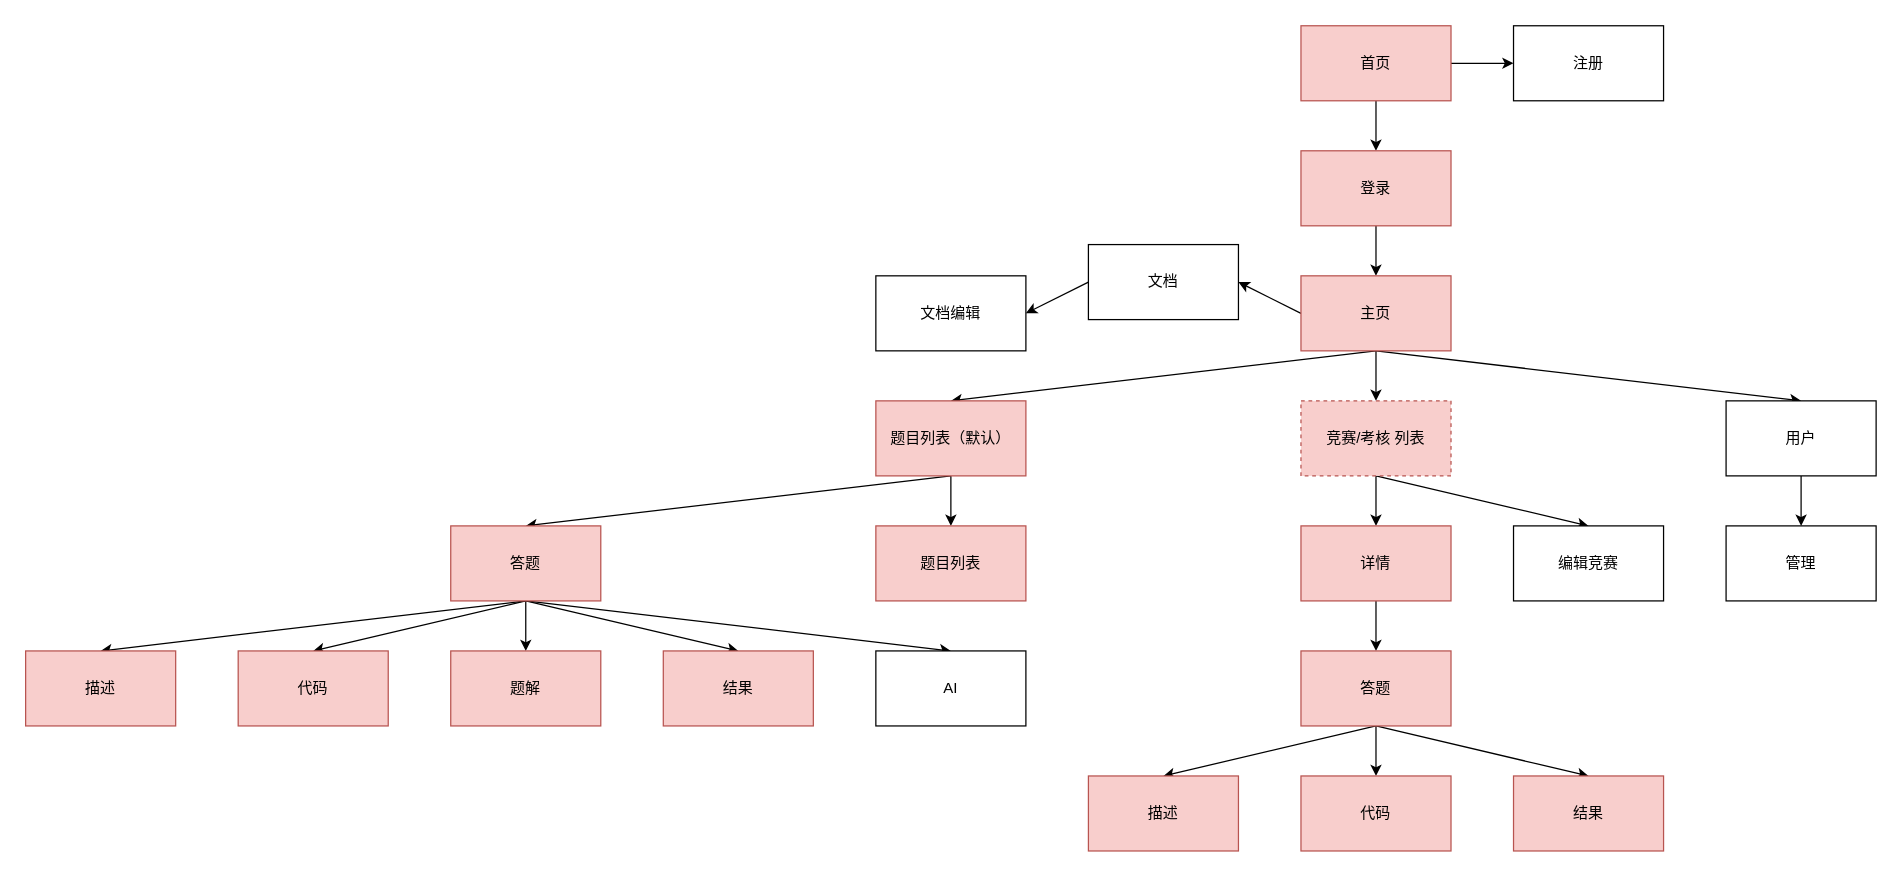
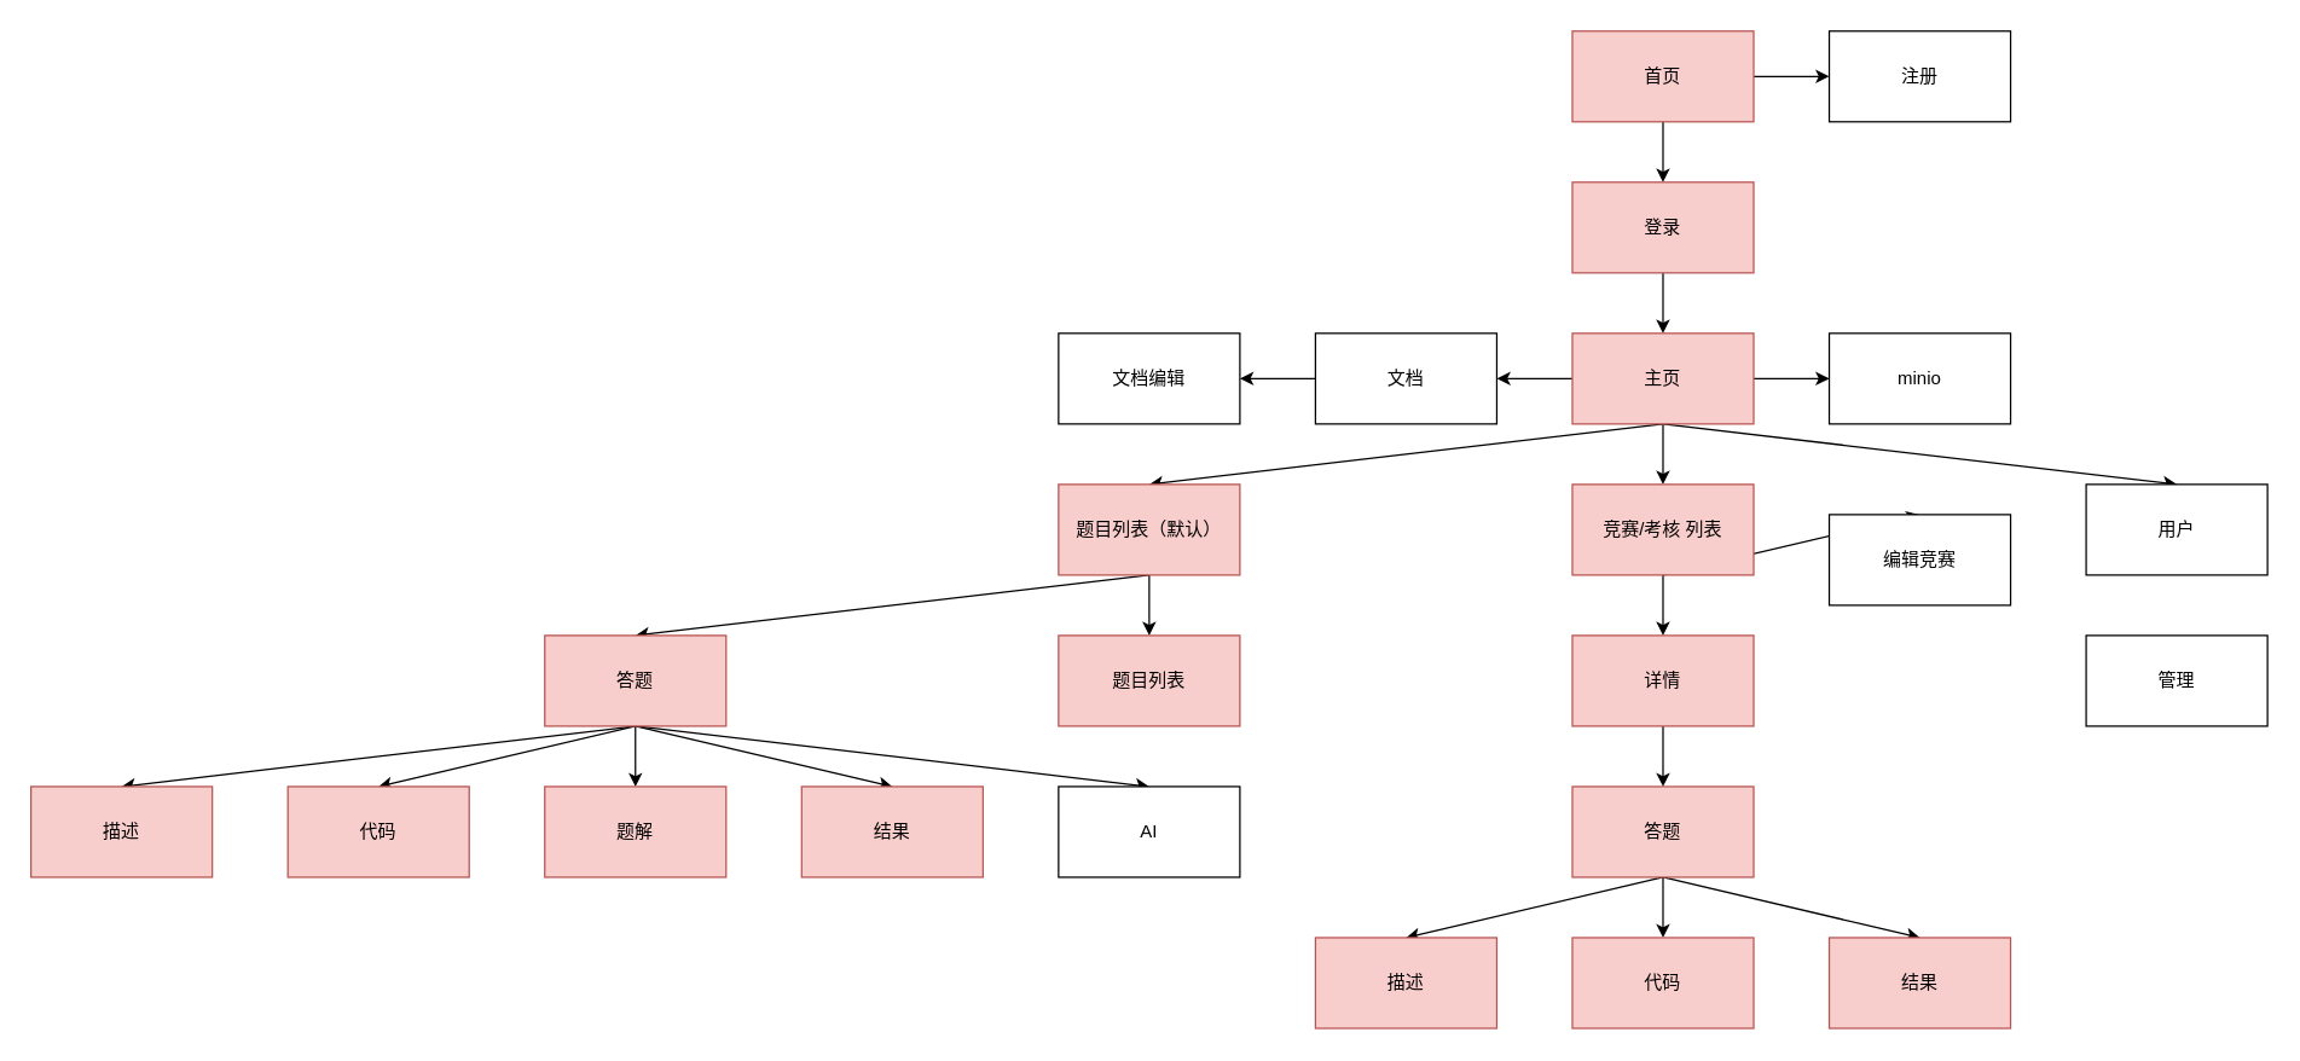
  <mxCell id="0" />
  <mxCell id="1" parent="0" />
  <mxCell id="2" style="edgeStyle=none;html=1;exitX=1;exitY=0.5;exitDx=0;exitDy=0;entryX=0;entryY=0.5;entryDx=0;entryDy=0;" edge="1" parent="1" source="4" target="18"><mxGeometry relative="1" as="geometry" /></mxCell>
  <mxCell id="3" style="edgeStyle=none;html=1;exitX=0.5;exitY=1;exitDx=0;exitDy=0;entryX=0.5;entryY=0;entryDx=0;entryDy=0;" edge="1" parent="1" source="4" target="6"><mxGeometry relative="1" as="geometry" /></mxCell>
  <mxCell id="4" value="首页" style="whiteSpace=wrap;html=1;fillColor=#f8cecc;strokeColor=#b85450;" vertex="1" parent="1"><mxGeometry x="1040" y="20" width="120" height="60" as="geometry" /></mxCell>
  <mxCell id="5" style="edgeStyle=none;html=1;exitX=0.5;exitY=1;exitDx=0;exitDy=0;entryX=0.5;entryY=0;entryDx=0;entryDy=0;" edge="1" parent="1" source="6" target="12"><mxGeometry relative="1" as="geometry" /></mxCell>
  <mxCell id="6" value="登录" style="whiteSpace=wrap;html=1;fillColor=#f8cecc;strokeColor=#b85450;" vertex="1" parent="1"><mxGeometry x="1040" y="120" width="120" height="60" as="geometry" /></mxCell>
+ <mxCell id="7" style="edgeStyle=none;html=1;exitX=1;exitY=0.5;exitDx=0;exitDy=0;entryX=0;entryY=0.5;entryDx=0;entryDy=0;" edge="1" parent="1" source="12" target="45"><mxGeometry relative="1" as="geometry" /></mxCell>
  <mxCell id="8" style="edgeStyle=none;html=1;exitX=0;exitY=0.5;exitDx=0;exitDy=0;entryX=1;entryY=0.5;entryDx=0;entryDy=0;" edge="1" parent="1" source="12" target="47"><mxGeometry relative="1" as="geometry" /></mxCell>
  <mxCell id="9" style="edgeStyle=none;html=1;exitX=0.5;exitY=1;exitDx=0;exitDy=0;entryX=0.5;entryY=0;entryDx=0;entryDy=0;" edge="1" parent="1" source="12" target="21"><mxGeometry relative="1" as="geometry" /></mxCell>
  <mxCell id="10" style="edgeStyle=none;html=1;exitX=0.5;exitY=1;exitDx=0;exitDy=0;entryX=0.5;entryY=0;entryDx=0;entryDy=0;" edge="1" parent="1" source="12" target="17"><mxGeometry relative="1" as="geometry" /></mxCell>
  <mxCell id="11" style="edgeStyle=none;html=1;exitX=0.5;exitY=1;exitDx=0;exitDy=0;entryX=0.5;entryY=0;entryDx=0;entryDy=0;" edge="1" parent="1" source="12" target="14"><mxGeometry relative="1" as="geometry" /></mxCell>
  <mxCell id="12" value="主页" style="whiteSpace=wrap;html=1;fillColor=#f8cecc;strokeColor=#b85450;" vertex="1" parent="1"><mxGeometry x="1040" y="220" width="120" height="60" as="geometry" /></mxCell>
- <mxCell id="13" style="edgeStyle=none;html=1;exitX=0.5;exitY=1;exitDx=0;exitDy=0;entryX=0.5;entryY=0;entryDx=0;entryDy=0;" edge="1" parent="1" source="14" target="36"><mxGeometry relative="1" as="geometry" /></mxCell>
  <mxCell id="14" value="用户" style="whiteSpace=wrap;html=1;" vertex="1" parent="1"><mxGeometry x="1380" y="320" width="120" height="60" as="geometry" /></mxCell>
  <mxCell id="15" style="edgeStyle=none;html=1;exitX=0.5;exitY=1;exitDx=0;exitDy=0;entryX=0.5;entryY=0;entryDx=0;entryDy=0;" edge="1" parent="1" source="17" target="29"><mxGeometry relative="1" as="geometry" /></mxCell>
  <mxCell id="16" style="edgeStyle=none;html=1;exitX=0.5;exitY=1;exitDx=0;exitDy=0;entryX=0.5;entryY=0;entryDx=0;entryDy=0;" edge="1" parent="1" source="17" target="23"><mxGeometry relative="1" as="geometry" /></mxCell>
  <mxCell id="17" value="题目列表（默认）" style="whiteSpace=wrap;html=1;fillColor=#f8cecc;strokeColor=#b85450;" vertex="1" parent="1"><mxGeometry x="700" y="320" width="120" height="60" as="geometry" /></mxCell>
  <mxCell id="18" value="注册" style="whiteSpace=wrap;html=1;" vertex="1" parent="1"><mxGeometry x="1210" y="20" width="120" height="60" as="geometry" /></mxCell>
  <mxCell id="19" style="edgeStyle=none;html=1;exitX=0.5;exitY=1;exitDx=0;exitDy=0;entryX=0.5;entryY=0;entryDx=0;entryDy=0;" edge="1" parent="1" source="21" target="22"><mxGeometry relative="1" as="geometry" /></mxCell>
  <mxCell id="20" style="edgeStyle=none;html=1;exitX=0.5;exitY=1;exitDx=0;exitDy=0;entryX=0.5;entryY=0;entryDx=0;entryDy=0;" edge="1" parent="1" source="21" target="31"><mxGeometry relative="1" as="geometry" /></mxCell>
- <mxCell id="21" value="竞赛/考核 列表" style="whiteSpace=wrap;html=1;fillColor=#f8cecc;strokeColor=#b85450;dashed=1;" vertex="1" parent="1"><mxGeometry x="1040" y="320" width="120" height="60" as="geometry" /></mxCell>
- <mxCell id="22" value="编辑竞赛" style="whiteSpace=wrap;html=1;" vertex="1" parent="1"><mxGeometry x="1210" y="420" width="120" height="60" as="geometry" /></mxCell>
+ <mxCell id="21" value="竞赛/考核 列表" style="whiteSpace=wrap;html=1;fillColor=#f8cecc;strokeColor=#b85450;" vertex="1" parent="1"><mxGeometry x="1040" y="320" width="120" height="60" as="geometry" /></mxCell>
+ <mxCell id="22" value="编辑竞赛" style="whiteSpace=wrap;html=1;" vertex="1" parent="1"><mxGeometry x="1210" y="340" width="120" height="60" as="geometry" /></mxCell>
  <mxCell id="23" value="题目列表" style="whiteSpace=wrap;html=1;fillColor=#f8cecc;strokeColor=#b85450;" vertex="1" parent="1"><mxGeometry x="700" y="420" width="120" height="60" as="geometry" /></mxCell>
  <mxCell id="24" style="edgeStyle=none;html=1;exitX=0.5;exitY=1;exitDx=0;exitDy=0;entryX=0.5;entryY=0;entryDx=0;entryDy=0;" edge="1" parent="1" source="29" target="41"><mxGeometry relative="1" as="geometry" /></mxCell>
  <mxCell id="25" style="edgeStyle=none;html=1;exitX=0.5;exitY=1;exitDx=0;exitDy=0;entryX=0.5;entryY=0;entryDx=0;entryDy=0;" edge="1" parent="1" source="29" target="39"><mxGeometry relative="1" as="geometry" /></mxCell>
  <mxCell id="26" style="edgeStyle=none;html=1;exitX=0.5;exitY=1;exitDx=0;exitDy=0;entryX=0.5;entryY=0;entryDx=0;entryDy=0;" edge="1" parent="1" source="29" target="40"><mxGeometry relative="1" as="geometry" /></mxCell>
  <mxCell id="27" style="edgeStyle=none;html=1;exitX=0.5;exitY=1;exitDx=0;exitDy=0;entryX=0.5;entryY=0;entryDx=0;entryDy=0;" edge="1" parent="1" source="29" target="38"><mxGeometry relative="1" as="geometry" /></mxCell>
  <mxCell id="28" style="edgeStyle=none;html=1;exitX=0.5;exitY=1;exitDx=0;exitDy=0;entryX=0.5;entryY=0;entryDx=0;entryDy=0;" edge="1" parent="1" source="29" target="37"><mxGeometry relative="1" as="geometry" /></mxCell>
  <mxCell id="29" value="答题" style="whiteSpace=wrap;html=1;fillColor=#f8cecc;strokeColor=#b85450;" vertex="1" parent="1"><mxGeometry x="360" y="420" width="120" height="60" as="geometry" /></mxCell>
  <mxCell id="30" style="edgeStyle=none;html=1;exitX=0.5;exitY=1;exitDx=0;exitDy=0;entryX=0.5;entryY=0;entryDx=0;entryDy=0;" edge="1" parent="1" source="31" target="35"><mxGeometry relative="1" as="geometry" /></mxCell>
  <mxCell id="31" value="详情" style="whiteSpace=wrap;html=1;fillColor=#f8cecc;strokeColor=#b85450;" vertex="1" parent="1"><mxGeometry x="1040" y="420" width="120" height="60" as="geometry" /></mxCell>
  <mxCell id="32" style="edgeStyle=none;html=1;exitX=0.5;exitY=1;exitDx=0;exitDy=0;entryX=0.5;entryY=0;entryDx=0;entryDy=0;" edge="1" parent="1" source="35" target="43"><mxGeometry relative="1" as="geometry" /></mxCell>
  <mxCell id="33" style="edgeStyle=none;html=1;exitX=0.5;exitY=1;exitDx=0;exitDy=0;entryX=0.5;entryY=0;entryDx=0;entryDy=0;" edge="1" parent="1" source="35" target="42"><mxGeometry relative="1" as="geometry" /></mxCell>
  <mxCell id="34" style="edgeStyle=none;html=1;exitX=0.5;exitY=1;exitDx=0;exitDy=0;entryX=0.5;entryY=0;entryDx=0;entryDy=0;" edge="1" parent="1" source="35" target="44"><mxGeometry relative="1" as="geometry" /></mxCell>
  <mxCell id="35" value="答题" style="whiteSpace=wrap;html=1;fillColor=#f8cecc;strokeColor=#b85450;" vertex="1" parent="1"><mxGeometry x="1040" y="520" width="120" height="60" as="geometry" /></mxCell>
  <mxCell id="36" value="管理" style="whiteSpace=wrap;html=1;" vertex="1" parent="1"><mxGeometry x="1380" y="420" width="120" height="60" as="geometry" /></mxCell>
  <mxCell id="37" value="描述" style="whiteSpace=wrap;html=1;fillColor=#f8cecc;strokeColor=#b85450;" vertex="1" parent="1"><mxGeometry x="20" y="520" width="120" height="60" as="geometry" /></mxCell>
  <mxCell id="38" value="AI" style="whiteSpace=wrap;html=1;" vertex="1" parent="1"><mxGeometry x="700" y="520" width="120" height="60" as="geometry" /></mxCell>
  <mxCell id="39" value="代码" style="whiteSpace=wrap;html=1;fillColor=#f8cecc;strokeColor=#b85450;" vertex="1" parent="1"><mxGeometry x="190" y="520" width="120" height="60" as="geometry" /></mxCell>
  <mxCell id="40" value="结果" style="whiteSpace=wrap;html=1;fillColor=#f8cecc;strokeColor=#b85450;" vertex="1" parent="1"><mxGeometry x="530" y="520" width="120" height="60" as="geometry" /></mxCell>
  <mxCell id="41" value="题解" style="whiteSpace=wrap;html=1;fillColor=#f8cecc;strokeColor=#b85450;" vertex="1" parent="1"><mxGeometry x="360" y="520" width="120" height="60" as="geometry" /></mxCell>
  <mxCell id="42" value="描述" style="whiteSpace=wrap;html=1;fillColor=#f8cecc;strokeColor=#b85450;" vertex="1" parent="1"><mxGeometry x="870" y="620" width="120" height="60" as="geometry" /></mxCell>
  <mxCell id="43" value="代码" style="whiteSpace=wrap;html=1;fillColor=#f8cecc;strokeColor=#b85450;" vertex="1" parent="1"><mxGeometry x="1040" y="620" width="120" height="60" as="geometry" /></mxCell>
  <mxCell id="44" value="结果" style="whiteSpace=wrap;html=1;fillColor=#f8cecc;strokeColor=#b85450;" vertex="1" parent="1"><mxGeometry x="1210" y="620" width="120" height="60" as="geometry" /></mxCell>
+ <mxCell id="45" value="minio" style="whiteSpace=wrap;html=1;" vertex="1" parent="1"><mxGeometry x="1210" y="220" width="120" height="60" as="geometry" /></mxCell>
  <mxCell id="46" style="edgeStyle=none;html=1;exitX=0;exitY=0.5;exitDx=0;exitDy=0;entryX=1;entryY=0.5;entryDx=0;entryDy=0;" edge="1" parent="1" source="47" target="48"><mxGeometry relative="1" as="geometry" /></mxCell>
- <mxCell id="47" value="文档" style="whiteSpace=wrap;html=1;" vertex="1" parent="1"><mxGeometry x="870" y="195" width="120" height="60" as="geometry" /></mxCell>
+ <mxCell id="47" value="文档" style="whiteSpace=wrap;html=1;" vertex="1" parent="1"><mxGeometry x="870" y="220" width="120" height="60" as="geometry" /></mxCell>
  <mxCell id="48" value="文档编辑" style="whiteSpace=wrap;html=1;" vertex="1" parent="1"><mxGeometry x="700" y="220" width="120" height="60" as="geometry" /></mxCell>
